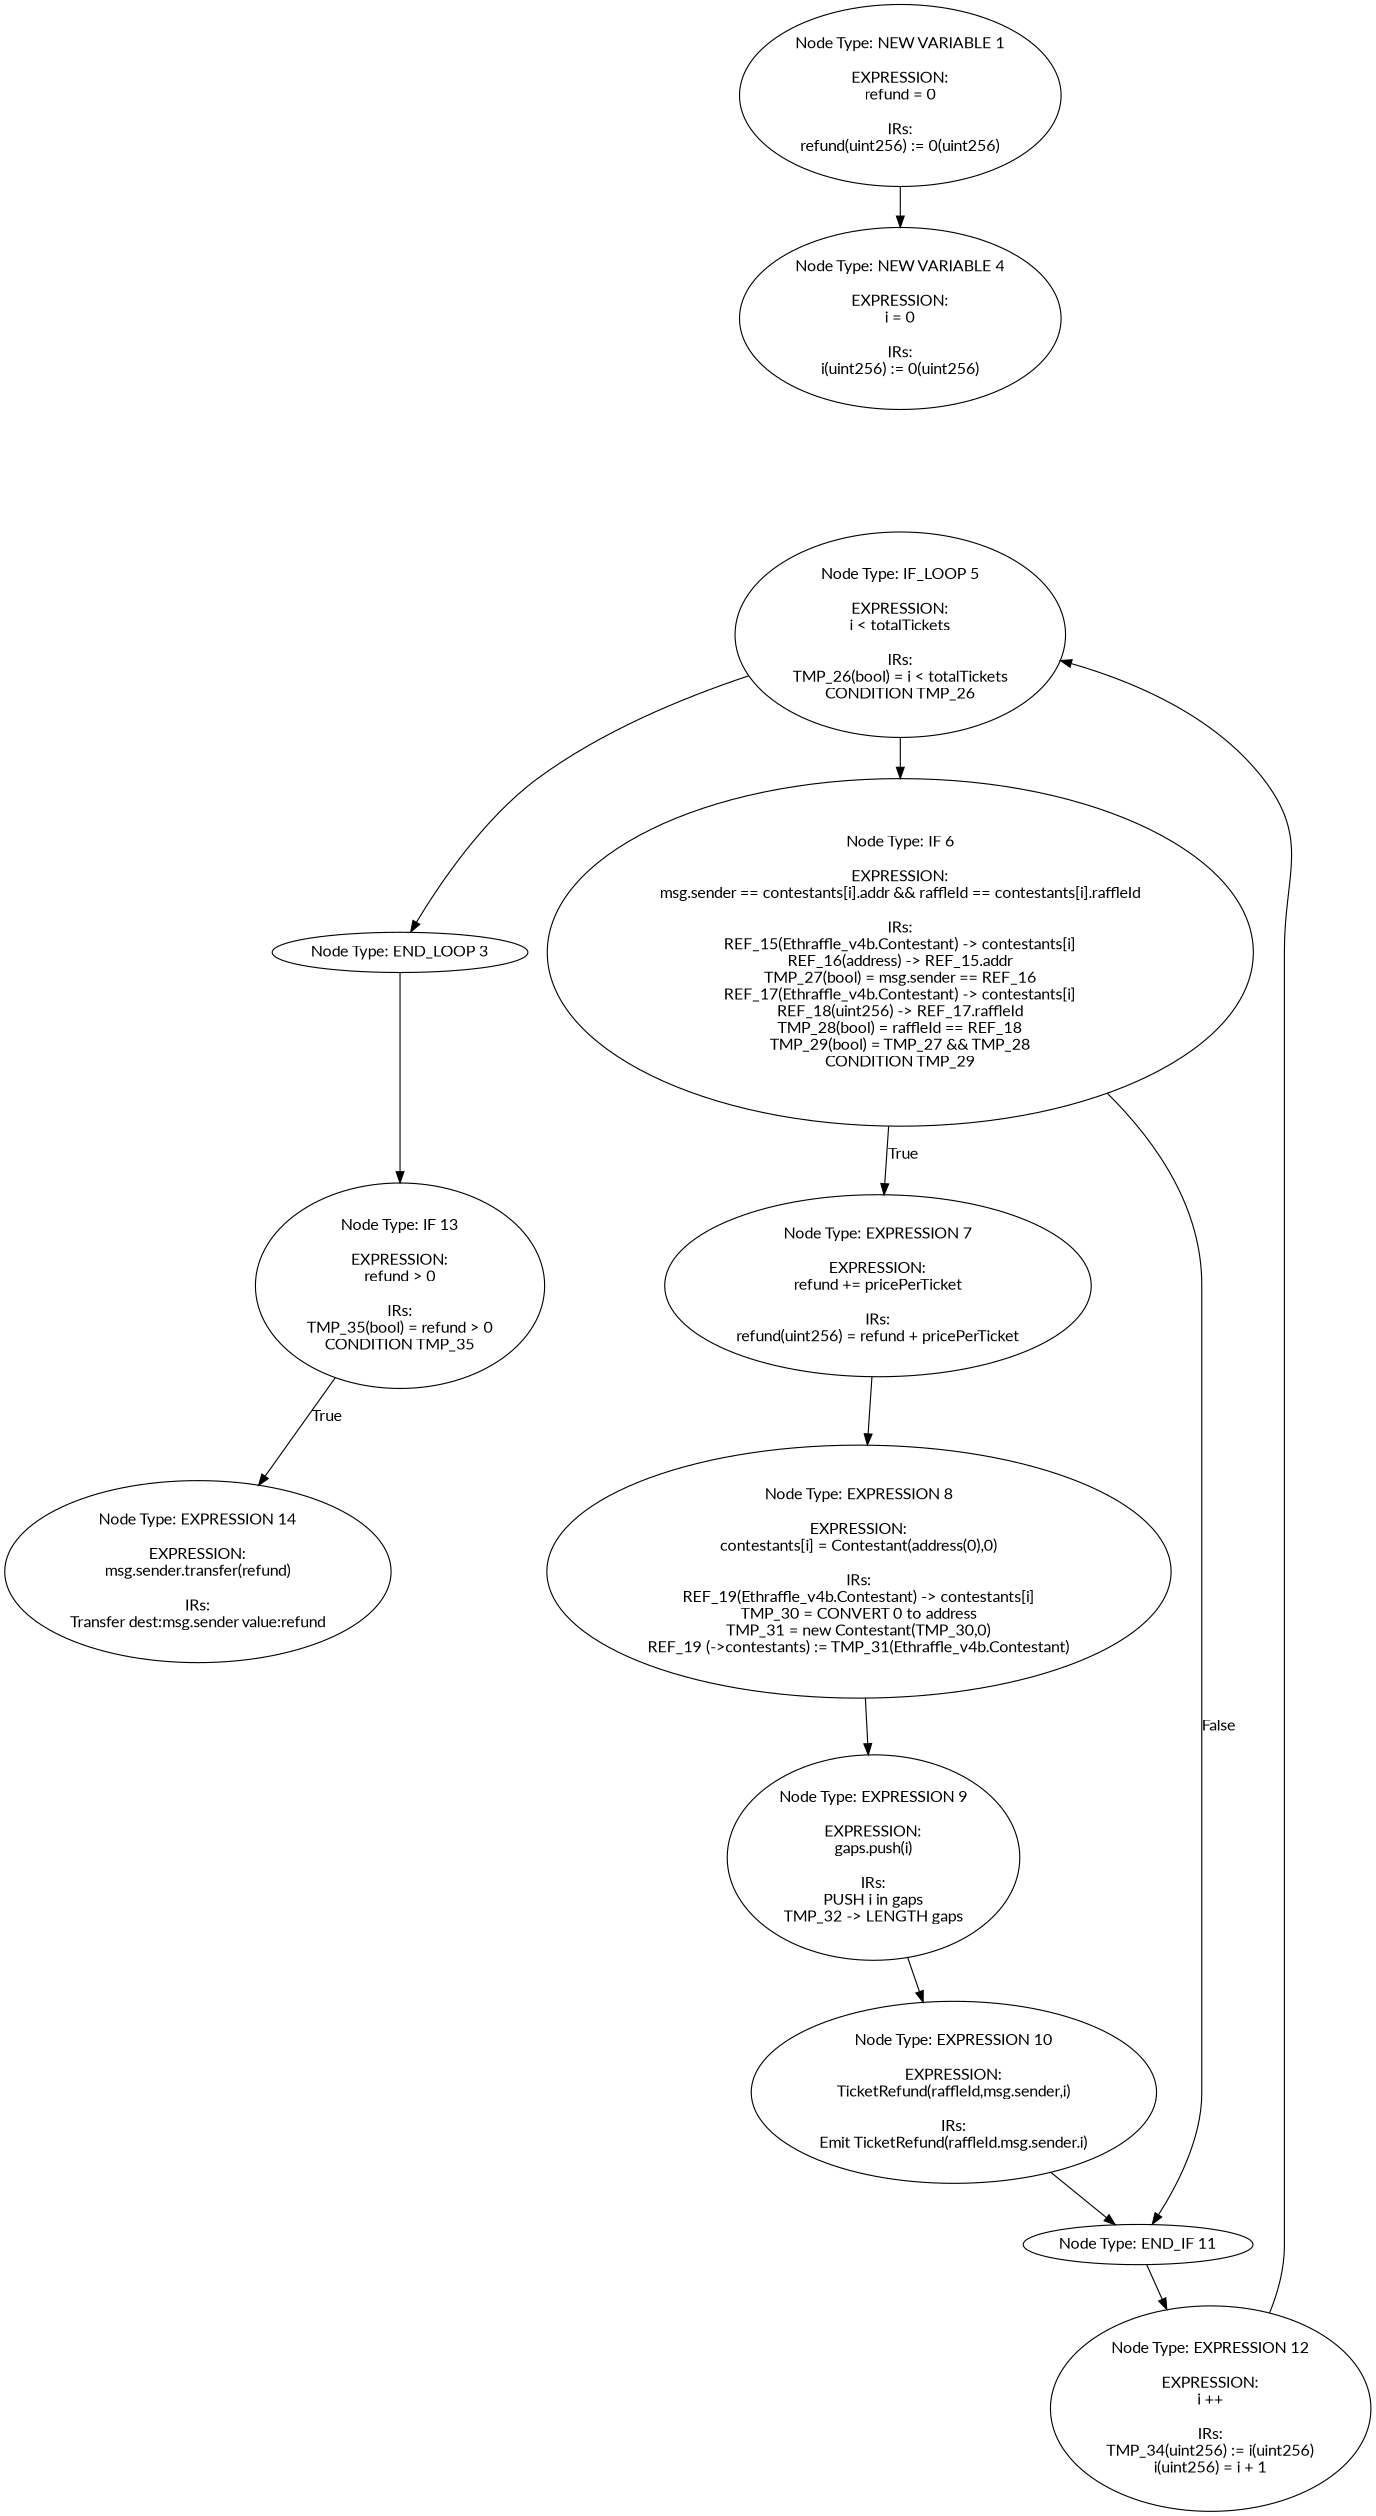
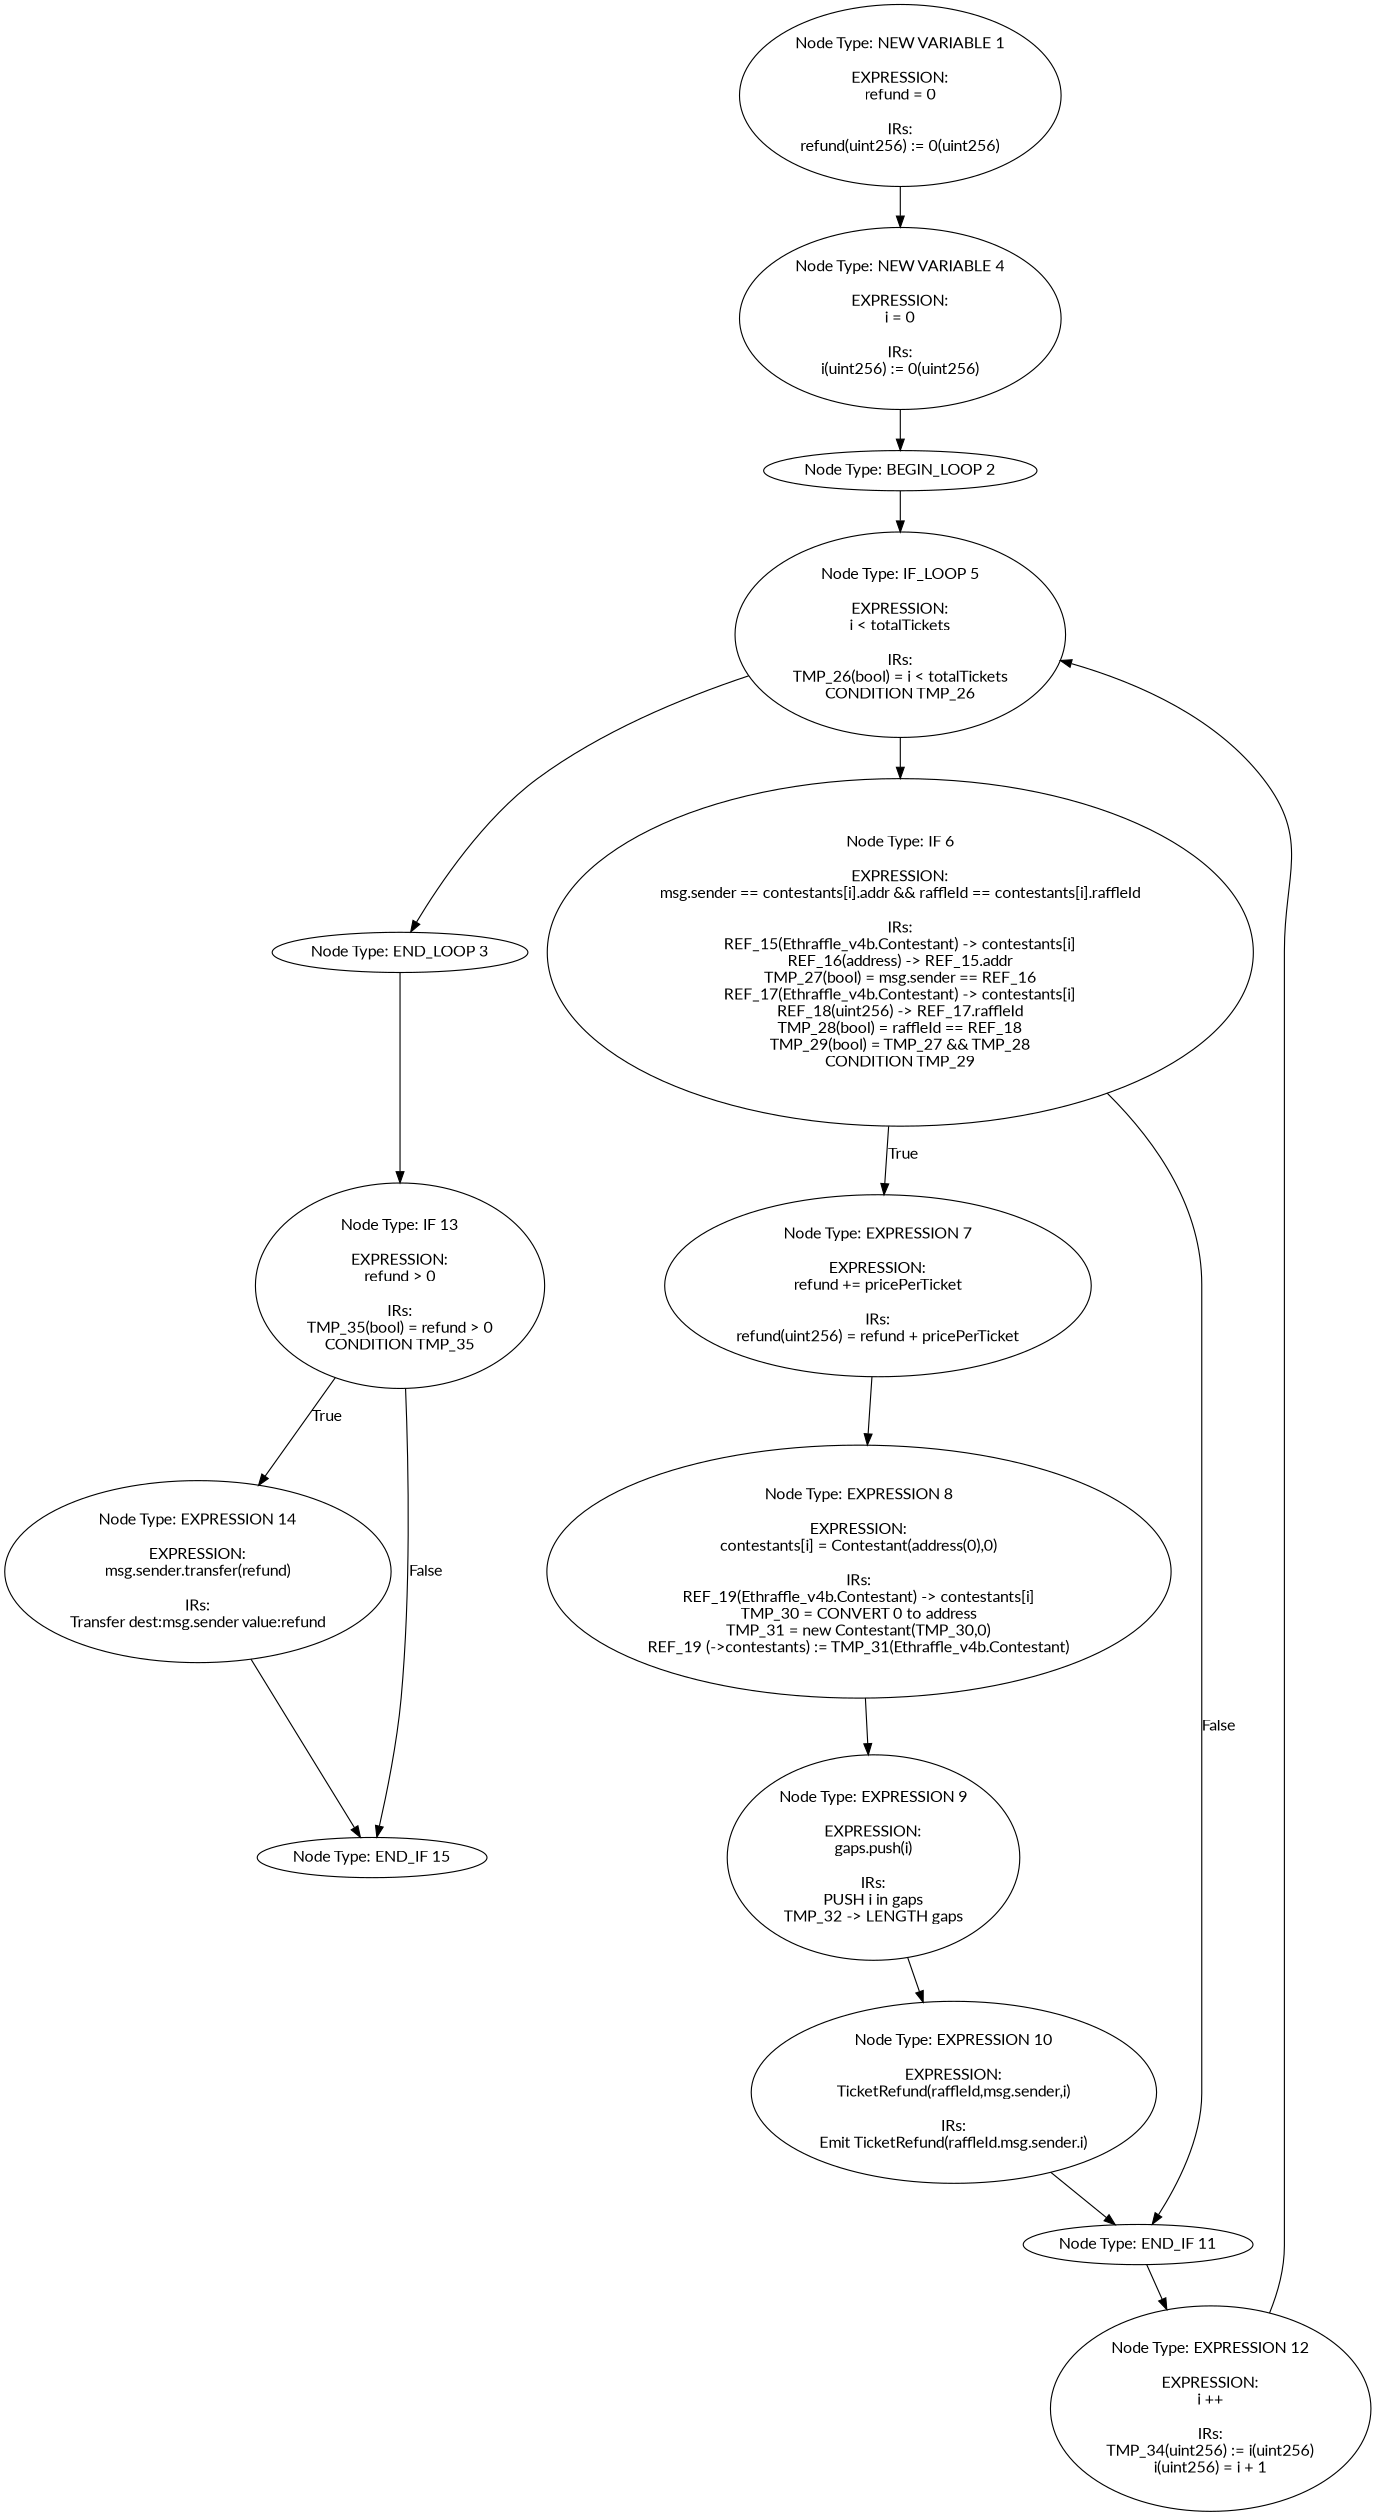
  digraph {
    fontname=Lato
    node [fontname=Lato]
    edge [fontname=Lato]
    n1 [label="Node Type: NEW VARIABLE 1\n\nEXPRESSION:\nrefund = 0\n\nIRs:\nrefund(uint256) := 0(uint256)"]
    n2 [label="Node Type: NEW VARIABLE 4\n\nEXPRESSION:\ni = 0\n\nIRs:\ni(uint256) := 0(uint256)"]
+   n3 [label="Node Type: BEGIN_LOOP 2\n"]
    n4 [label="Node Type: IF_LOOP 5\n\nEXPRESSION:\ni < totalTickets\n\nIRs:\nTMP_26(bool) = i < totalTickets\nCONDITION TMP_26"]
    n5 [label="Node Type: END_LOOP 3\n"]
    n6 [label="Node Type: IF 6\n\nEXPRESSION:\nmsg.sender == contestants[i].addr && raffleId == contestants[i].raffleId\n\nIRs:\nREF_15(Ethraffle_v4b.Contestant) -> contestants[i]\nREF_16(address) -> REF_15.addr\nTMP_27(bool) = msg.sender == REF_16\nREF_17(Ethraffle_v4b.Contestant) -> contestants[i]\nREF_18(uint256) -> REF_17.raffleId\nTMP_28(bool) = raffleId == REF_18\nTMP_29(bool) = TMP_27 && TMP_28\nCONDITION TMP_29"]
    n7 [label="Node Type: IF 13\n\nEXPRESSION:\nrefund > 0\n\nIRs:\nTMP_35(bool) = refund > 0\nCONDITION TMP_35"]
    n8 [label="Node Type: EXPRESSION 7\n\nEXPRESSION:\nrefund += pricePerTicket\n\nIRs:\nrefund(uint256) = refund + pricePerTicket"]
    n9 [label="Node Type: END_IF 11\n"]
    n10 [label="Node Type: EXPRESSION 14\n\nEXPRESSION:\nmsg.sender.transfer(refund)\n\nIRs:\nTransfer dest:msg.sender value:refund"]
+   n11 [label="Node Type: END_IF 15\n"]
    n12 [label="Node Type: EXPRESSION 8\n\nEXPRESSION:\ncontestants[i] = Contestant(address(0),0)\n\nIRs:\nREF_19(Ethraffle_v4b.Contestant) -> contestants[i]\nTMP_30 = CONVERT 0 to address\nTMP_31 = new Contestant(TMP_30,0)\nREF_19 (->contestants) := TMP_31(Ethraffle_v4b.Contestant)"]
    n13 [label="Node Type: EXPRESSION 12\n\nEXPRESSION:\ni ++\n\nIRs:\nTMP_34(uint256) := i(uint256)\ni(uint256) = i + 1"]
    n14 [label="Node Type: EXPRESSION 9\n\nEXPRESSION:\ngaps.push(i)\n\nIRs:\nPUSH i in gaps\nTMP_32 -> LENGTH gaps"]
    n15 [label="Node Type: EXPRESSION 10\n\nEXPRESSION:\nTicketRefund(raffleId,msg.sender,i)\n\nIRs:\nEmit TicketRefund(raffleId.msg.sender.i)"]
    n1 -> n2
+   n2 -> n3
+   n3 -> n4
    n4 -> n5
    n4 -> n6
    n5 -> n7
    n6 -> n8 [label=True]
    n6 -> n9 [label=False]
    n7 -> n10 [label=True]
+   n7 -> n11 [label=False]
    n8 -> n12
    n9 -> n13
+   n10 -> n11
    n12 -> n14
    n13 -> n4
    n14 -> n15
    n15 -> n9
  }
